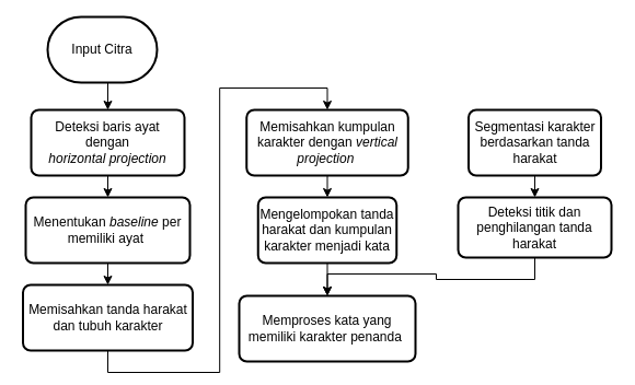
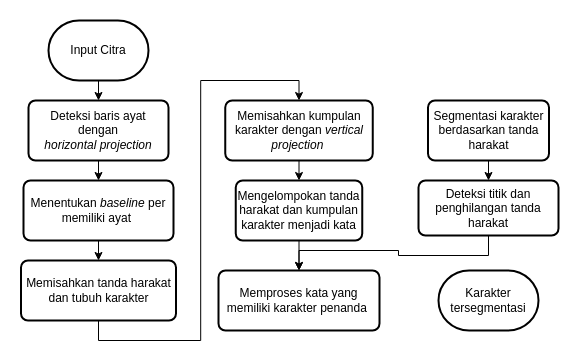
  <mxCell id="0" />
  <mxCell id="1" parent="0" />
  <mxCell id="2" style="edgeStyle=orthogonalEdgeStyle;rounded=0;orthogonalLoop=1;jettySize=auto;html=1;exitX=0.5;exitY=1;exitDx=0;exitDy=0;exitPerimeter=0;entryX=0.5;entryY=0;entryDx=0;entryDy=0;" edge="1" parent="1" source="3" target="5"><mxGeometry relative="1" as="geometry" /></mxCell>
- <mxCell id="3" value="Input Citra" style="strokeWidth=2;html=1;shape=mxgraph.flowchart.terminator;whiteSpace=wrap;" vertex="1" parent="1"><mxGeometry x="43" y="15" width="100" height="60" as="geometry" /></mxCell>
+ <mxCell id="3" value="Input Citra" style="strokeWidth=2;html=1;shape=mxgraph.flowchart.terminator;whiteSpace=wrap;" vertex="1" parent="1"><mxGeometry x="48" y="20" width="100" height="60" as="geometry" /></mxCell>
  <mxCell id="4" style="edgeStyle=orthogonalEdgeStyle;rounded=0;orthogonalLoop=1;jettySize=auto;html=1;exitX=0.5;exitY=1;exitDx=0;exitDy=0;entryX=0.5;entryY=0;entryDx=0;entryDy=0;" edge="1" parent="1" source="5" target="7"><mxGeometry relative="1" as="geometry" /></mxCell>
  <mxCell id="5" value="Deteksi baris ayat dengan &lt;i&gt;horizontal&lt;/i&gt;&amp;nbsp;&lt;i&gt;projection&lt;/i&gt;" style="rounded=1;whiteSpace=wrap;html=1;absoluteArcSize=1;arcSize=14;strokeWidth=2;" vertex="1" parent="1"><mxGeometry x="28" y="100" width="140" height="60" as="geometry" /></mxCell>
  <mxCell id="6" style="edgeStyle=orthogonalEdgeStyle;rounded=0;orthogonalLoop=1;jettySize=auto;html=1;exitX=0.5;exitY=1;exitDx=0;exitDy=0;entryX=0.5;entryY=0;entryDx=0;entryDy=0;" edge="1" parent="1" source="7" target="11"><mxGeometry relative="1" as="geometry" /></mxCell>
  <mxCell id="7" value="Menentukan &lt;i&gt;baseline &lt;/i&gt;per memiliki ayat&lt;i&gt;&amp;nbsp;&lt;/i&gt;" style="rounded=1;whiteSpace=wrap;html=1;absoluteArcSize=1;arcSize=14;strokeWidth=2;" vertex="1" parent="1"><mxGeometry x="23" y="180" width="150" height="60" as="geometry" /></mxCell>
  <mxCell id="8" style="edgeStyle=orthogonalEdgeStyle;rounded=0;orthogonalLoop=1;jettySize=auto;html=1;exitX=0.5;exitY=1;exitDx=0;exitDy=0;entryX=0.5;entryY=0;entryDx=0;entryDy=0;" edge="1" parent="1" source="9" target="13"><mxGeometry relative="1" as="geometry" /></mxCell>
  <mxCell id="9" value="Memisahkan kumpulan karakter dengan &lt;i&gt;vertical projection&amp;nbsp;&lt;/i&gt;" style="rounded=1;whiteSpace=wrap;html=1;absoluteArcSize=1;arcSize=14;strokeWidth=2;" vertex="1" parent="1"><mxGeometry x="224.75" y="100" width="147.5" height="60" as="geometry" /></mxCell>
  <mxCell id="10" style="edgeStyle=orthogonalEdgeStyle;rounded=0;orthogonalLoop=1;jettySize=auto;html=1;exitX=0.5;exitY=1;exitDx=0;exitDy=0;entryX=0.5;entryY=0;entryDx=0;entryDy=0;" edge="1" parent="1" source="11" target="9"><mxGeometry relative="1" as="geometry" /></mxCell>
  <mxCell id="11" value="Memisahkan tanda harakat dan tubuh karakter" style="rounded=1;whiteSpace=wrap;html=1;absoluteArcSize=1;arcSize=14;strokeWidth=2;" vertex="1" parent="1"><mxGeometry x="20.5" y="260" width="155" height="60" as="geometry" /></mxCell>
  <mxCell id="12" style="edgeStyle=orthogonalEdgeStyle;rounded=0;orthogonalLoop=1;jettySize=auto;html=1;exitX=0.5;exitY=1;exitDx=0;exitDy=0;entryX=0.5;entryY=0;entryDx=0;entryDy=0;" edge="1" parent="1" source="13" target="14"><mxGeometry relative="1" as="geometry" /></mxCell>
  <mxCell id="13" value="Mengelompokan tanda harakat dan kumpulan karakter menjadi kata" style="rounded=1;whiteSpace=wrap;html=1;absoluteArcSize=1;arcSize=14;strokeWidth=2;" vertex="1" parent="1"><mxGeometry x="235.25" y="180" width="126.5" height="60" as="geometry" /></mxCell>
  <mxCell id="14" value="Memproses kata yang memiliki karakter penanda&amp;nbsp;" style="rounded=1;whiteSpace=wrap;html=1;absoluteArcSize=1;arcSize=14;strokeWidth=2;" vertex="1" parent="1"><mxGeometry x="218" y="270" width="161" height="60" as="geometry" /></mxCell>
  <mxCell id="15" style="edgeStyle=orthogonalEdgeStyle;rounded=0;orthogonalLoop=1;jettySize=auto;html=1;exitX=0.5;exitY=1;exitDx=0;exitDy=0;entryX=0.5;entryY=0;entryDx=0;entryDy=0;" edge="1" parent="1" source="16" target="18"><mxGeometry relative="1" as="geometry" /></mxCell>
  <mxCell id="16" value="Segmentasi karakter berdasarkan tanda harakat" style="rounded=1;whiteSpace=wrap;html=1;absoluteArcSize=1;arcSize=14;strokeWidth=2;" vertex="1" parent="1"><mxGeometry x="427.5" y="100" width="121" height="60" as="geometry" /></mxCell>
  <mxCell id="17" style="edgeStyle=orthogonalEdgeStyle;rounded=0;orthogonalLoop=1;jettySize=auto;html=1;exitX=0.5;exitY=1;exitDx=0;exitDy=0;" edge="1" parent="1" source="18" target="14"><mxGeometry relative="1" as="geometry" /></mxCell>
  <mxCell id="18" value="Deteksi titik dan penghilangan tanda harakat" style="rounded=1;whiteSpace=wrap;html=1;absoluteArcSize=1;arcSize=14;strokeWidth=2;" vertex="1" parent="1"><mxGeometry x="418" y="180" width="140" height="55" as="geometry" /></mxCell>
+ <mxCell id="19" value="Karakter tersegmentasi" style="strokeWidth=2;html=1;shape=mxgraph.flowchart.terminator;whiteSpace=wrap;" vertex="1" parent="1"><mxGeometry x="438" y="270" width="100" height="60" as="geometry" /></mxCell>
